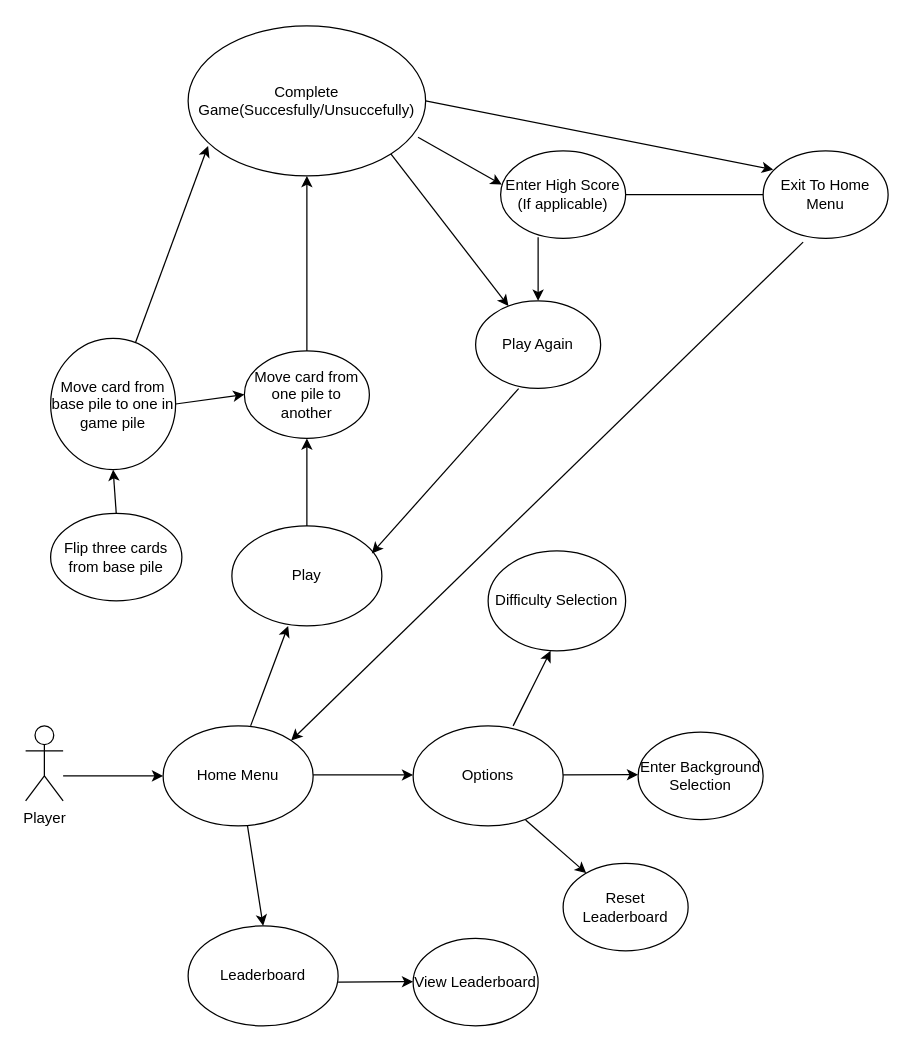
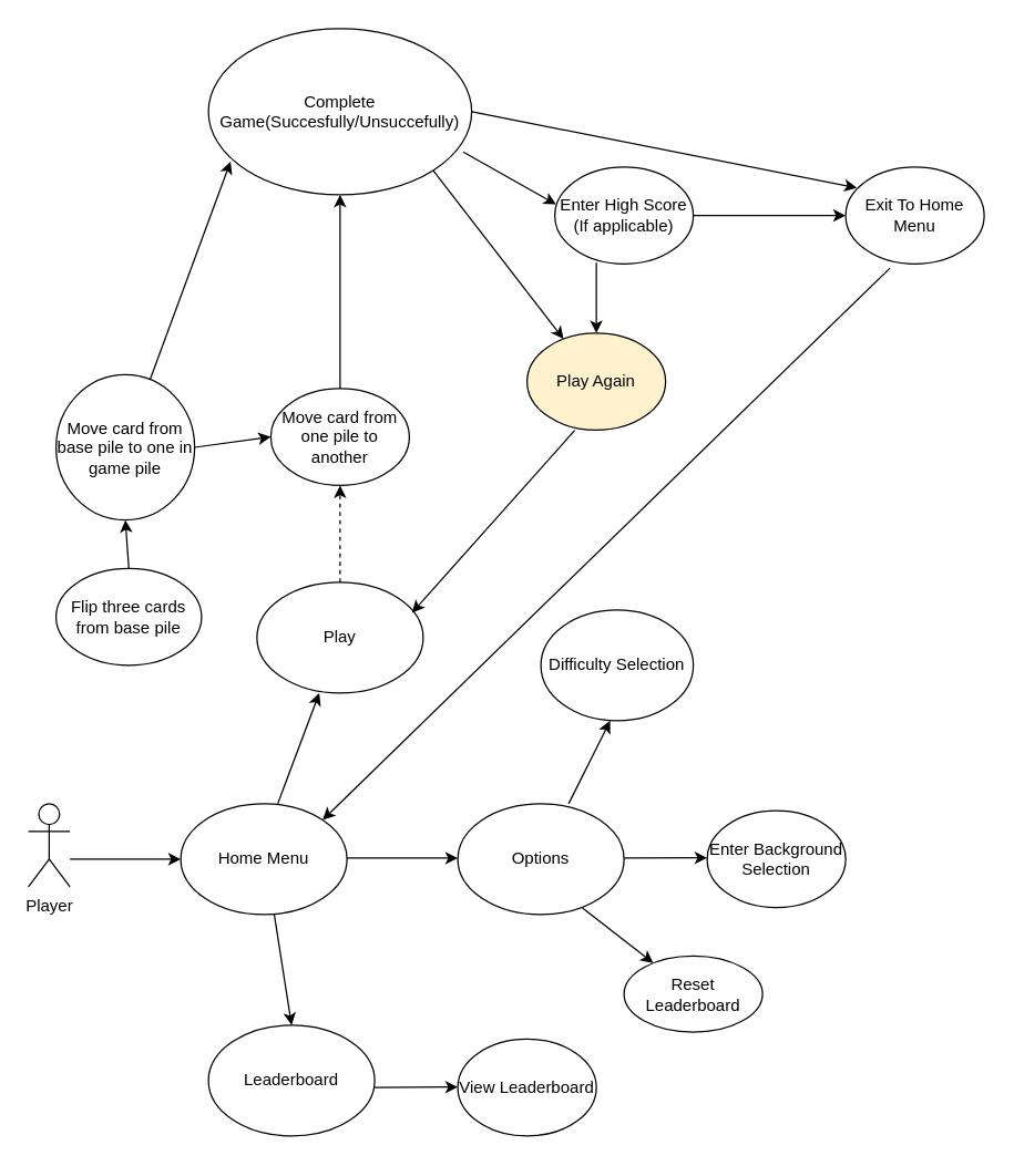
  <mxCell id="0" />
  <mxCell id="1" parent="0" />
  <mxCell id="2" value="Player&lt;br&gt;" style="shape=umlActor;verticalLabelPosition=bottom;verticalAlign=top;html=1;outlineConnect=0;" parent="1" vertex="1"><mxGeometry x="20" y="580" width="30" height="60" as="geometry" /></mxCell>
  <mxCell id="3" value="" style="endArrow=classic;html=1;" parent="1" edge="1"><mxGeometry width="50" height="50" relative="1" as="geometry"><mxPoint x="50" y="620" as="sourcePoint" /><mxPoint x="130" y="620" as="targetPoint" /></mxGeometry></mxCell>
  <mxCell id="4" value="Home Menu" style="ellipse;whiteSpace=wrap;html=1;" parent="1" vertex="1"><mxGeometry x="130" y="580" width="120" height="80" as="geometry" /></mxCell>
  <mxCell id="5" value="" style="endArrow=classic;html=1;" parent="1" edge="1"><mxGeometry width="50" height="50" relative="1" as="geometry"><mxPoint x="200" y="580" as="sourcePoint" /><mxPoint x="230" y="500" as="targetPoint" /></mxGeometry></mxCell>
  <mxCell id="6" value="Play" style="ellipse;whiteSpace=wrap;html=1;" parent="1" vertex="1"><mxGeometry x="185" y="420" width="120" height="80" as="geometry" /></mxCell>
  <mxCell id="7" value="Flip three cards from base pile" style="ellipse;whiteSpace=wrap;html=1;" parent="1" vertex="1"><mxGeometry x="40" y="410" width="105" height="70" as="geometry" /></mxCell>
- <mxCell id="8" value="" style="endArrow=classic;html=1;entryX=0.5;entryY=1;entryDx=0;entryDy=0;exitX=0.5;exitY=0;exitDx=0;exitDy=0;" parent="1" edge="1" target="9" source="6"><mxGeometry width="50" height="50" relative="1" as="geometry"><mxPoint x="270" y="420" as="sourcePoint" /><mxPoint x="300" y="350" as="targetPoint" /></mxGeometry></mxCell>
+ <mxCell id="8" value="" style="endArrow=classic;html=1;entryX=0.5;entryY=1;entryDx=0;entryDy=0;exitX=0.5;exitY=0;exitDx=0;exitDy=0;dashed=1;" parent="1" edge="1" target="9" source="6"><mxGeometry width="50" height="50" relative="1" as="geometry"><mxPoint x="270" y="420" as="sourcePoint" /><mxPoint x="300" y="350" as="targetPoint" /></mxGeometry></mxCell>
  <mxCell id="9" value="Move card from one pile to another" style="ellipse;whiteSpace=wrap;html=1;" parent="1" vertex="1"><mxGeometry x="195" y="280" width="100" height="70" as="geometry" /></mxCell>
  <mxCell id="10" value="Move card from base pile to one in game pile" style="ellipse;whiteSpace=wrap;html=1;" parent="1" vertex="1"><mxGeometry x="40" y="270" width="100" height="105" as="geometry" /></mxCell>
  <mxCell id="11" value="" style="endArrow=classic;html=1;entryX=0.5;entryY=1;entryDx=0;entryDy=0;exitX=0.5;exitY=0;exitDx=0;exitDy=0;" parent="1" edge="1" target="10" source="7"><mxGeometry width="50" height="50" relative="1" as="geometry"><mxPoint x="170" y="290" as="sourcePoint" /><mxPoint x="140" y="230" as="targetPoint" /></mxGeometry></mxCell>
  <mxCell id="12" value="Options" style="ellipse;whiteSpace=wrap;html=1;" parent="1" vertex="1"><mxGeometry x="330" y="580" width="120" height="80" as="geometry" /></mxCell>
  <mxCell id="13" value="Leaderboard" style="ellipse;whiteSpace=wrap;html=1;" parent="1" vertex="1"><mxGeometry x="150" y="740" width="120" height="80" as="geometry" /></mxCell>
  <mxCell id="14" value="" style="endArrow=classic;html=1;" parent="1" edge="1"><mxGeometry width="50" height="50" relative="1" as="geometry"><mxPoint x="250" y="619.29" as="sourcePoint" /><mxPoint x="330" y="619.29" as="targetPoint" /></mxGeometry></mxCell>
  <mxCell id="15" value="" style="endArrow=classic;html=1;" parent="1" edge="1"><mxGeometry width="50" height="50" relative="1" as="geometry"><mxPoint x="197.5" y="660" as="sourcePoint" /><mxPoint x="210" y="740" as="targetPoint" /></mxGeometry></mxCell>
  <mxCell id="16" value="Difficulty Selection" style="ellipse;whiteSpace=wrap;html=1;" parent="1" vertex="1"><mxGeometry x="390" y="440" width="110" height="80" as="geometry" /></mxCell>
  <mxCell id="17" value="Enter Background Selection" style="ellipse;whiteSpace=wrap;html=1;" parent="1" vertex="1"><mxGeometry x="510" y="585" width="100" height="70" as="geometry" /></mxCell>
  <mxCell id="18" value="" style="endArrow=classic;html=1;" parent="1" edge="1"><mxGeometry width="50" height="50" relative="1" as="geometry"><mxPoint x="410" y="580" as="sourcePoint" /><mxPoint x="440" y="520" as="targetPoint" /></mxGeometry></mxCell>
  <mxCell id="19" value="" style="endArrow=classic;html=1;" parent="1" edge="1"><mxGeometry width="50" height="50" relative="1" as="geometry"><mxPoint x="450" y="619.29" as="sourcePoint" /><mxPoint x="510" y="619" as="targetPoint" /></mxGeometry></mxCell>
  <mxCell id="20" value="View Leaderboard" style="ellipse;whiteSpace=wrap;html=1;" parent="1" vertex="1"><mxGeometry x="330" y="750" width="100" height="70" as="geometry" /></mxCell>
  <mxCell id="21" value="" style="endArrow=classic;html=1;" parent="1" edge="1"><mxGeometry width="50" height="50" relative="1" as="geometry"><mxPoint x="270" y="784.95" as="sourcePoint" /><mxPoint x="330" y="784.66" as="targetPoint" /></mxGeometry></mxCell>
- <mxCell id="22" value="Reset Leaderboard" style="ellipse;whiteSpace=wrap;html=1;" parent="1" vertex="1"><mxGeometry x="450" y="690" width="100" height="70" as="geometry" /></mxCell>
+ <mxCell id="22" value="Reset Leaderboard" style="ellipse;whiteSpace=wrap;html=1;" parent="1" vertex="1"><mxGeometry x="450" y="690" width="100" height="55" as="geometry" /></mxCell>
  <mxCell id="23" value="" style="endArrow=classic;html=1;" parent="1" target="22" edge="1"><mxGeometry width="50" height="50" relative="1" as="geometry"><mxPoint x="420" y="655.29" as="sourcePoint" /><mxPoint x="480" y="655" as="targetPoint" /></mxGeometry></mxCell>
  <mxCell id="24" value="Complete Game(Succesfully/Unsuccefully)" style="ellipse;whiteSpace=wrap;html=1;" parent="1" vertex="1"><mxGeometry x="150" y="20" width="190" height="120" as="geometry" /></mxCell>
  <mxCell id="25" value="" style="endArrow=classic;html=1;entryX=0.084;entryY=0.8;entryDx=0;entryDy=0;entryPerimeter=0;" parent="1" source="10" edge="1" target="24"><mxGeometry width="50" height="50" relative="1" as="geometry"><mxPoint x="180" y="190" as="sourcePoint" /><mxPoint x="230" y="140" as="targetPoint" /></mxGeometry></mxCell>
  <mxCell id="26" value="" style="endArrow=classic;html=1;entryX=0.5;entryY=1;entryDx=0;entryDy=0;exitX=0.5;exitY=0;exitDx=0;exitDy=0;" parent="1" target="24" edge="1" source="9"><mxGeometry width="50" height="50" relative="1" as="geometry"><mxPoint x="310" y="290" as="sourcePoint" /><mxPoint x="280" y="230" as="targetPoint" /></mxGeometry></mxCell>
  <mxCell id="27" value="Exit To Home Menu" style="ellipse;whiteSpace=wrap;html=1;" parent="1" vertex="1"><mxGeometry x="610" y="120" width="100" height="70" as="geometry" /></mxCell>
- <mxCell id="28" value="Play Again" style="ellipse;whiteSpace=wrap;html=1;" parent="1" vertex="1"><mxGeometry x="380" y="240" width="100" height="70" as="geometry" /></mxCell>
+ <mxCell id="28" value="Play Again" style="ellipse;whiteSpace=wrap;html=1;fillColor=#fff2cc;" parent="1" vertex="1"><mxGeometry x="380" y="240" width="100" height="70" as="geometry" /></mxCell>
  <mxCell id="29" value="" style="endArrow=classic;html=1;exitX=1;exitY=1;exitDx=0;exitDy=0;" parent="1" target="28" edge="1" source="24"><mxGeometry width="50" height="50" relative="1" as="geometry"><mxPoint x="369.557" y="173.593" as="sourcePoint" /><mxPoint x="430" y="140" as="targetPoint" /></mxGeometry></mxCell>
  <mxCell id="30" value="" style="endArrow=classic;html=1;entryX=0.01;entryY=0.386;entryDx=0;entryDy=0;entryPerimeter=0;exitX=0.968;exitY=0.742;exitDx=0;exitDy=0;exitPerimeter=0;" parent="1" target="34" edge="1" source="24"><mxGeometry width="50" height="50" relative="1" as="geometry"><mxPoint x="395.497" y="80.003" as="sourcePoint" /><mxPoint x="484.5" y="102.41" as="targetPoint" /></mxGeometry></mxCell>
  <mxCell id="31" value="" style="endArrow=classic;html=1;entryX=0.933;entryY=0.275;entryDx=0;entryDy=0;entryPerimeter=0;exitX=0.344;exitY=1.003;exitDx=0;exitDy=0;exitPerimeter=0;" parent="1" source="28" target="6" edge="1"><mxGeometry width="50" height="50" relative="1" as="geometry"><mxPoint x="407.5" y="270" as="sourcePoint" /><mxPoint x="420" y="350" as="targetPoint" /></mxGeometry></mxCell>
  <mxCell id="32" value="" style="endArrow=classic;html=1;entryX=1;entryY=0;entryDx=0;entryDy=0;exitX=0.32;exitY=1.043;exitDx=0;exitDy=0;exitPerimeter=0;" parent="1" target="4" edge="1" source="27"><mxGeometry width="50" height="50" relative="1" as="geometry"><mxPoint x="550" y="200" as="sourcePoint" /><mxPoint x="426.4" y="364.75" as="targetPoint" /></mxGeometry></mxCell>
  <mxCell id="33" value="" style="endArrow=classic;html=1;exitX=1;exitY=0.5;exitDx=0;exitDy=0;entryX=0;entryY=0.5;entryDx=0;entryDy=0;" edge="1" parent="1" source="10" target="9"><mxGeometry width="50" height="50" relative="1" as="geometry"><mxPoint x="180" y="210" as="sourcePoint" /><mxPoint x="230" y="160" as="targetPoint" /></mxGeometry></mxCell>
  <mxCell id="34" value="Enter High Score (If applicable)" style="ellipse;whiteSpace=wrap;html=1;" vertex="1" parent="1"><mxGeometry x="400" y="120" width="100" height="70" as="geometry" /></mxCell>
- <mxCell id="35" value="" style="endArrow=none;html=1;entryX=0;entryY=0.5;entryDx=0;entryDy=0;exitX=1;exitY=0.5;exitDx=0;exitDy=0;" edge="1" parent="1" source="34" target="27"><mxGeometry width="50" height="50" relative="1" as="geometry"><mxPoint x="559.997" y="60.003" as="sourcePoint" /><mxPoint x="640.443" y="61.025" as="targetPoint" /></mxGeometry></mxCell>
+ <mxCell id="35" value="" style="endArrow=classic;html=1;entryX=0;entryY=0.5;entryDx=0;entryDy=0;exitX=1;exitY=0.5;exitDx=0;exitDy=0;" edge="1" parent="1" source="34" target="27"><mxGeometry width="50" height="50" relative="1" as="geometry"><mxPoint x="559.997" y="60.003" as="sourcePoint" /><mxPoint x="640.443" y="61.025" as="targetPoint" /></mxGeometry></mxCell>
  <mxCell id="36" value="" style="endArrow=classic;html=1;entryX=0.5;entryY=0;entryDx=0;entryDy=0;exitX=0.3;exitY=0.986;exitDx=0;exitDy=0;exitPerimeter=0;" edge="1" parent="1" source="34" target="28"><mxGeometry width="50" height="50" relative="1" as="geometry"><mxPoint x="520" y="70" as="sourcePoint" /><mxPoint x="592" y="70" as="targetPoint" /></mxGeometry></mxCell>
  <mxCell id="37" value="" style="endArrow=classic;html=1;entryX=0.08;entryY=0.214;entryDx=0;entryDy=0;entryPerimeter=0;exitX=1;exitY=0.5;exitDx=0;exitDy=0;" edge="1" parent="1" source="24" target="27"><mxGeometry width="50" height="50" relative="1" as="geometry"><mxPoint x="405" y="90" as="sourcePoint" /><mxPoint x="455" y="40" as="targetPoint" /></mxGeometry></mxCell>
